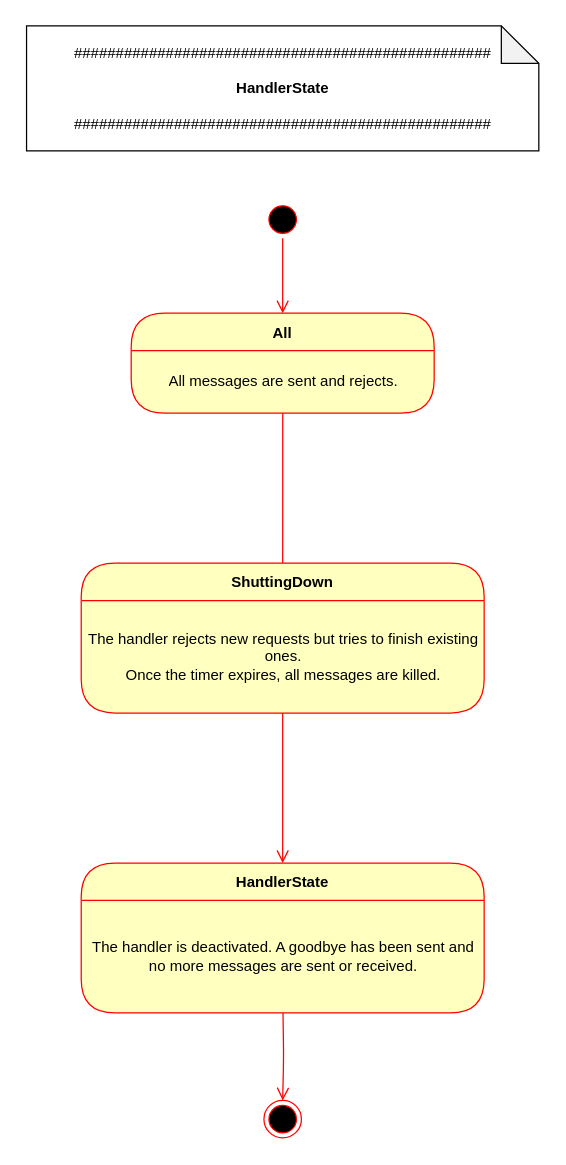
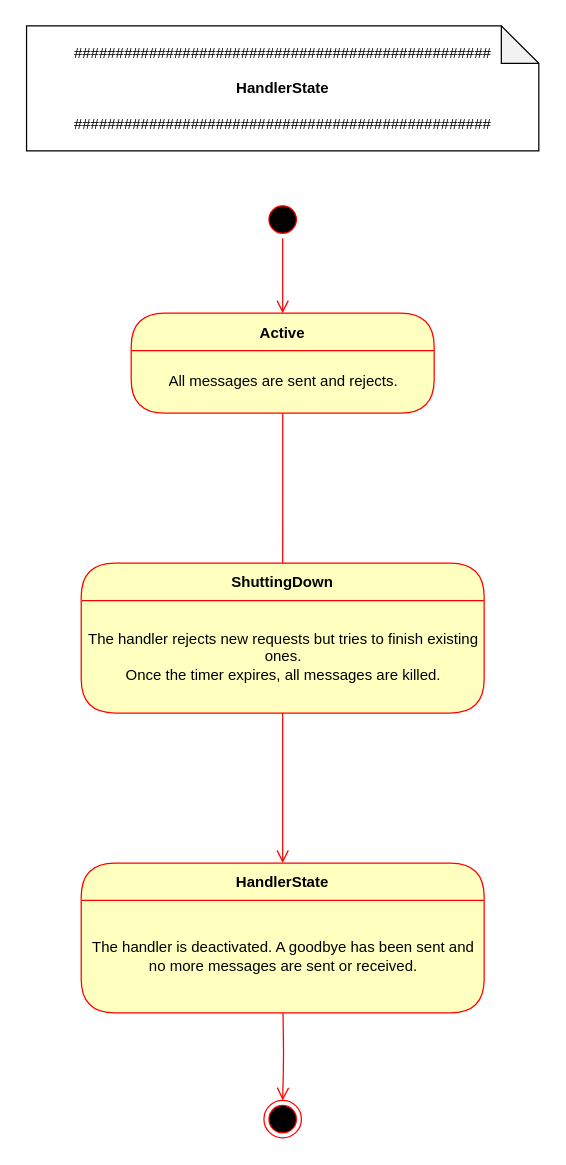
  <mxCell id="0" />
  <mxCell id="1" parent="0" />
  <mxCell id="2" value="&lt;span style=&quot;font-weight: normal;&quot;&gt;##################################################&lt;br&gt;&lt;/span&gt;&lt;br&gt;HandlerState&lt;br&gt;&lt;span style=&quot;font-weight: normal;&quot;&gt;&lt;br&gt;##################################################&lt;/span&gt;" style="shape=note;whiteSpace=wrap;html=1;backgroundOutline=1;darkOpacity=0.05;fontStyle=1" parent="1" vertex="1"><mxGeometry x="20.75" y="20" width="410" height="100" as="geometry" /></mxCell>
  <mxCell id="3" value="" style="ellipse;html=1;shape=startState;fillColor=#000000;strokeColor=#ff0000;" vertex="1" parent="1"><mxGeometry x="210.75" y="160" width="30" height="30" as="geometry" /></mxCell>
  <mxCell id="4" value="" style="edgeStyle=orthogonalEdgeStyle;html=1;verticalAlign=bottom;endArrow=open;endSize=8;strokeColor=#ff0000;entryX=0.5;entryY=0;entryDx=0;entryDy=0;" edge="1" source="3" parent="1" target="5"><mxGeometry relative="1" as="geometry"><mxPoint x="222" y="250" as="targetPoint" /></mxGeometry></mxCell>
- <mxCell id="5" value="All" style="swimlane;fontStyle=1;align=center;verticalAlign=middle;childLayout=stackLayout;horizontal=1;startSize=30;horizontalStack=0;resizeParent=0;resizeLast=1;container=0;fontColor=#000000;collapsible=0;rounded=1;arcSize=30;strokeColor=#ff0000;fillColor=#ffffc0;swimlaneFillColor=#ffffc0;dropTarget=0;" vertex="1" parent="1"><mxGeometry x="104.5" y="250" width="242.5" height="80" as="geometry" /></mxCell>
+ <mxCell id="5" value="Active" style="swimlane;fontStyle=1;align=center;verticalAlign=middle;childLayout=stackLayout;horizontal=1;startSize=30;horizontalStack=0;resizeParent=0;resizeLast=1;container=0;fontColor=#000000;collapsible=0;rounded=1;arcSize=30;strokeColor=#ff0000;fillColor=#ffffc0;swimlaneFillColor=#ffffc0;dropTarget=0;" vertex="1" parent="1"><mxGeometry x="104.5" y="250" width="242.5" height="80" as="geometry" /></mxCell>
  <mxCell id="6" value="All messages are sent and rejects." style="text;html=1;strokeColor=none;fillColor=none;align=center;verticalAlign=middle;spacingLeft=4;spacingRight=4;whiteSpace=wrap;overflow=hidden;rotatable=0;fontColor=#000000;" vertex="1" parent="5"><mxGeometry y="30" width="242.5" height="50" as="geometry" /></mxCell>
  <mxCell id="7" value="" style="edgeStyle=orthogonalEdgeStyle;html=1;verticalAlign=bottom;endArrow=none;endSize=8;strokeColor=#ff0000;entryX=0.5;entryY=0;entryDx=0;entryDy=0;" edge="1" source="5" parent="1" target="8"><mxGeometry relative="1" as="geometry"><mxPoint x="226" y="400" as="targetPoint" /></mxGeometry></mxCell>
  <mxCell id="8" value="ShuttingDown" style="swimlane;fontStyle=1;align=center;verticalAlign=middle;childLayout=stackLayout;horizontal=1;startSize=30;horizontalStack=0;resizeParent=0;resizeLast=1;container=0;fontColor=#000000;collapsible=0;rounded=1;arcSize=30;strokeColor=#ff0000;fillColor=#ffffc0;swimlaneFillColor=#ffffc0;dropTarget=0;" vertex="1" parent="1"><mxGeometry x="64.5" y="450" width="322.5" height="120" as="geometry" /></mxCell>
  <mxCell id="9" value="The handler rejects new requests but tries to finish existing ones.&lt;br&gt;Once the timer expires, all messages are killed." style="text;html=1;strokeColor=none;fillColor=none;align=center;verticalAlign=middle;spacingLeft=4;spacingRight=4;whiteSpace=wrap;overflow=hidden;rotatable=0;fontColor=#000000;" vertex="1" parent="8"><mxGeometry y="30" width="322.5" height="90" as="geometry" /></mxCell>
  <mxCell id="10" value="HandlerState" style="swimlane;fontStyle=1;align=center;verticalAlign=middle;childLayout=stackLayout;horizontal=1;startSize=30;horizontalStack=0;resizeParent=0;resizeLast=1;container=0;fontColor=#000000;collapsible=0;rounded=1;arcSize=30;strokeColor=#ff0000;fillColor=#ffffc0;swimlaneFillColor=#ffffc0;dropTarget=0;" vertex="1" parent="1"><mxGeometry x="64.5" y="690" width="322.5" height="120" as="geometry" /></mxCell>
  <mxCell id="11" value="The handler is deactivated. A goodbye has been sent and no more messages are sent or received." style="text;html=1;strokeColor=none;fillColor=none;align=center;verticalAlign=middle;spacingLeft=4;spacingRight=4;whiteSpace=wrap;overflow=hidden;rotatable=0;fontColor=#000000;" vertex="1" parent="10"><mxGeometry y="30" width="322.5" height="90" as="geometry" /></mxCell>
  <mxCell id="12" value="" style="edgeStyle=orthogonalEdgeStyle;html=1;verticalAlign=bottom;endArrow=open;endSize=8;strokeColor=#ff0000;exitX=0.5;exitY=1;exitDx=0;exitDy=0;entryX=0.5;entryY=0;entryDx=0;entryDy=0;" edge="1" parent="1" source="9" target="10"><mxGeometry relative="1" as="geometry"><mxPoint x="237" y="680" as="targetPoint" /><mxPoint x="235.8" y="340" as="sourcePoint" /></mxGeometry></mxCell>
  <mxCell id="13" value="" style="ellipse;html=1;shape=endState;fillColor=#000000;strokeColor=#ff0000;" vertex="1" parent="1"><mxGeometry x="210.75" y="880" width="30" height="30" as="geometry" /></mxCell>
  <mxCell id="14" value="" style="edgeStyle=orthogonalEdgeStyle;html=1;verticalAlign=bottom;endArrow=open;endSize=8;strokeColor=#ff0000;entryX=0.5;entryY=0;entryDx=0;entryDy=0;" edge="1" parent="1" target="13"><mxGeometry relative="1" as="geometry"><mxPoint x="235.75" y="700" as="targetPoint" /><mxPoint x="226" y="810" as="sourcePoint" /></mxGeometry></mxCell>
